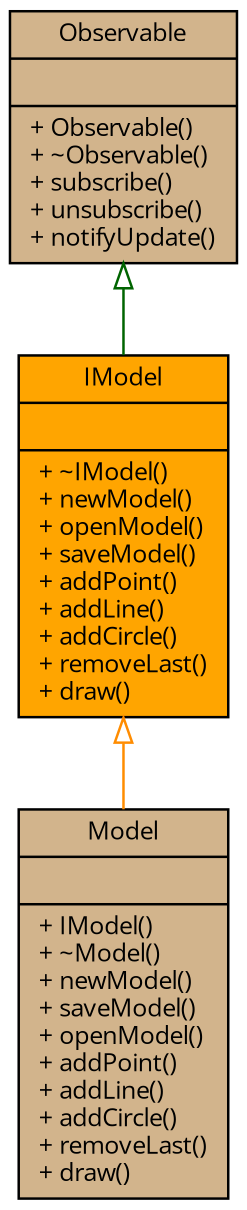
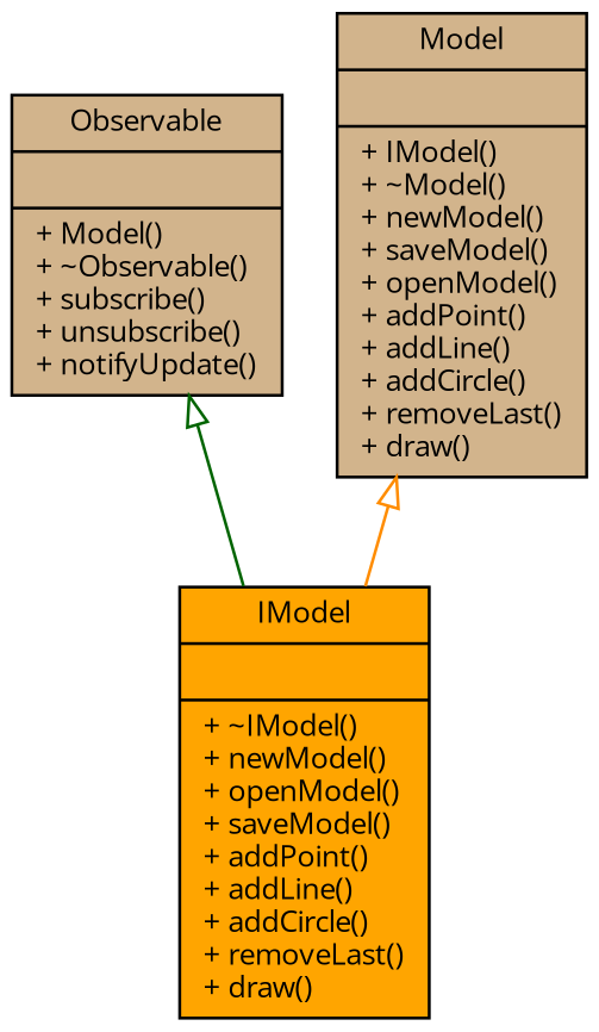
  digraph {
    fontname="Open Sans"
    node [color=black fillcolor=tan fontname="Open Sans" fontsize=10 shape=record style=filled]
    edge [arrowtail=onormal dir=back fontname="Open Sans" fontsize=10 labelfontname=Helvetica labelfontsize=10 style=solid]
-   n1 [fontcolor=black height=0.2 label="{Observable\n||+ Observable()\l+ ~Observable()\l+ subscribe()\l+ unsubscribe()\l+ notifyUpdate()\l}" width=0.4]
+   n1 [fontcolor=black height=0.2 label="{Observable\n||+ Model()\l+ ~Observable()\l+ subscribe()\l+ unsubscribe()\l+ notifyUpdate()\l}" width=0.4]
    n2 [fillcolor=orange height=0.2 label="{IModel\n||+ ~IModel()\l+ newModel()\l+ openModel()\l+ saveModel()\l+ addPoint()\l+ addLine()\l+ addCircle()\l+ removeLast()\l+ draw()\l}" width=0.4]
    n3 [height=0.2 label="{Model\n||+ IModel()\l+ ~Model()\l+ newModel()\l+ saveModel()\l+ openModel()\l+ addPoint()\l+ addLine()\l+ addCircle()\l+ removeLast()\l+ draw()\l}" width=0.4]
    n1 -> n2 [color=darkgreen]
-   n2 -> n3 [color=darkorange]
+   n3 -> n2 [color=darkorange]
  }
